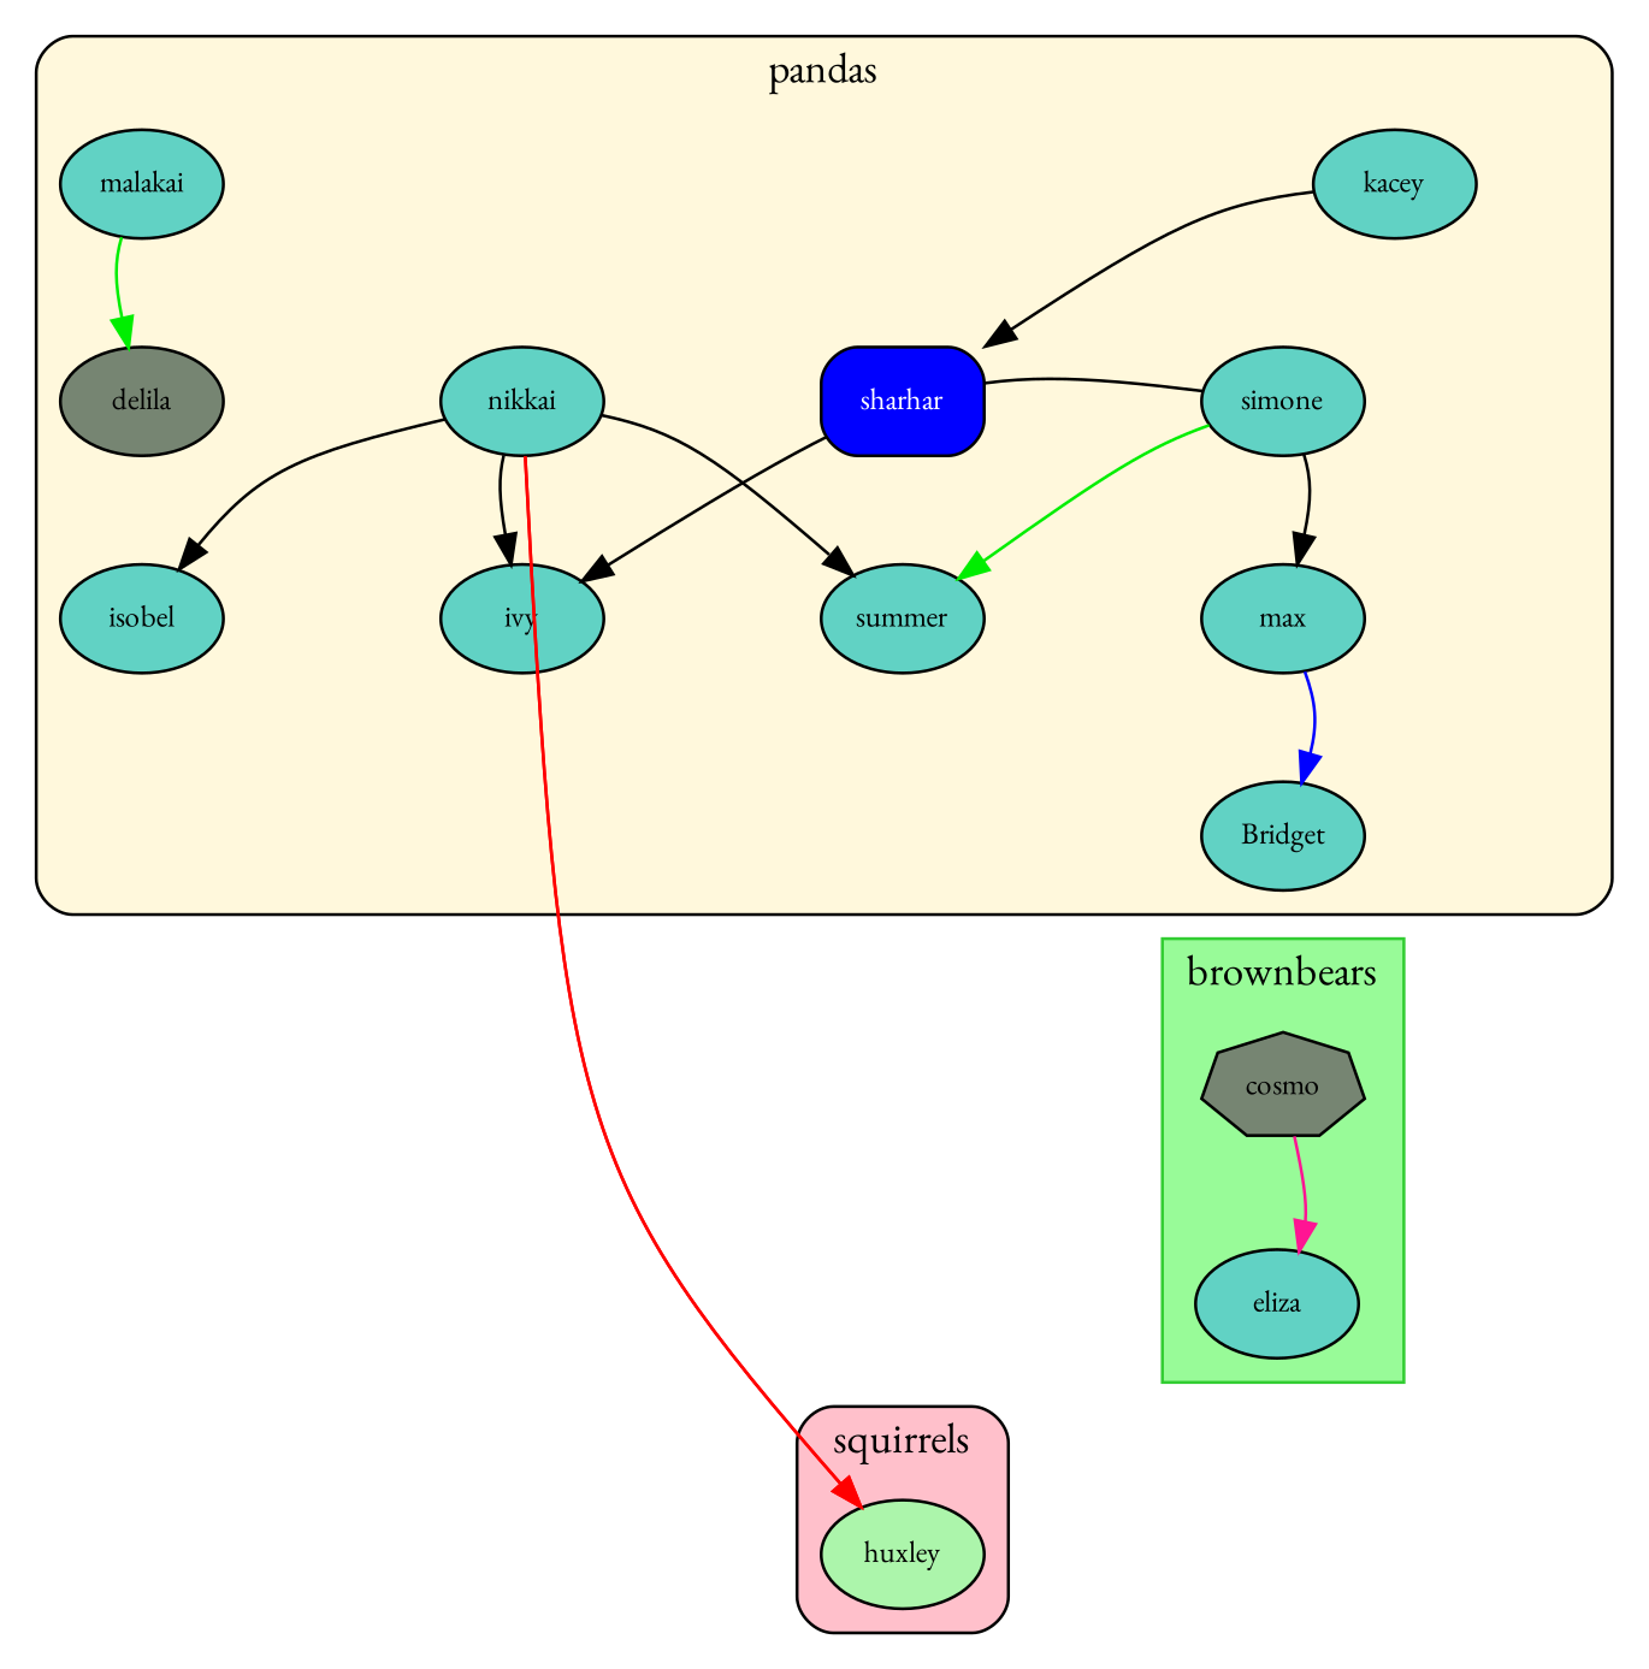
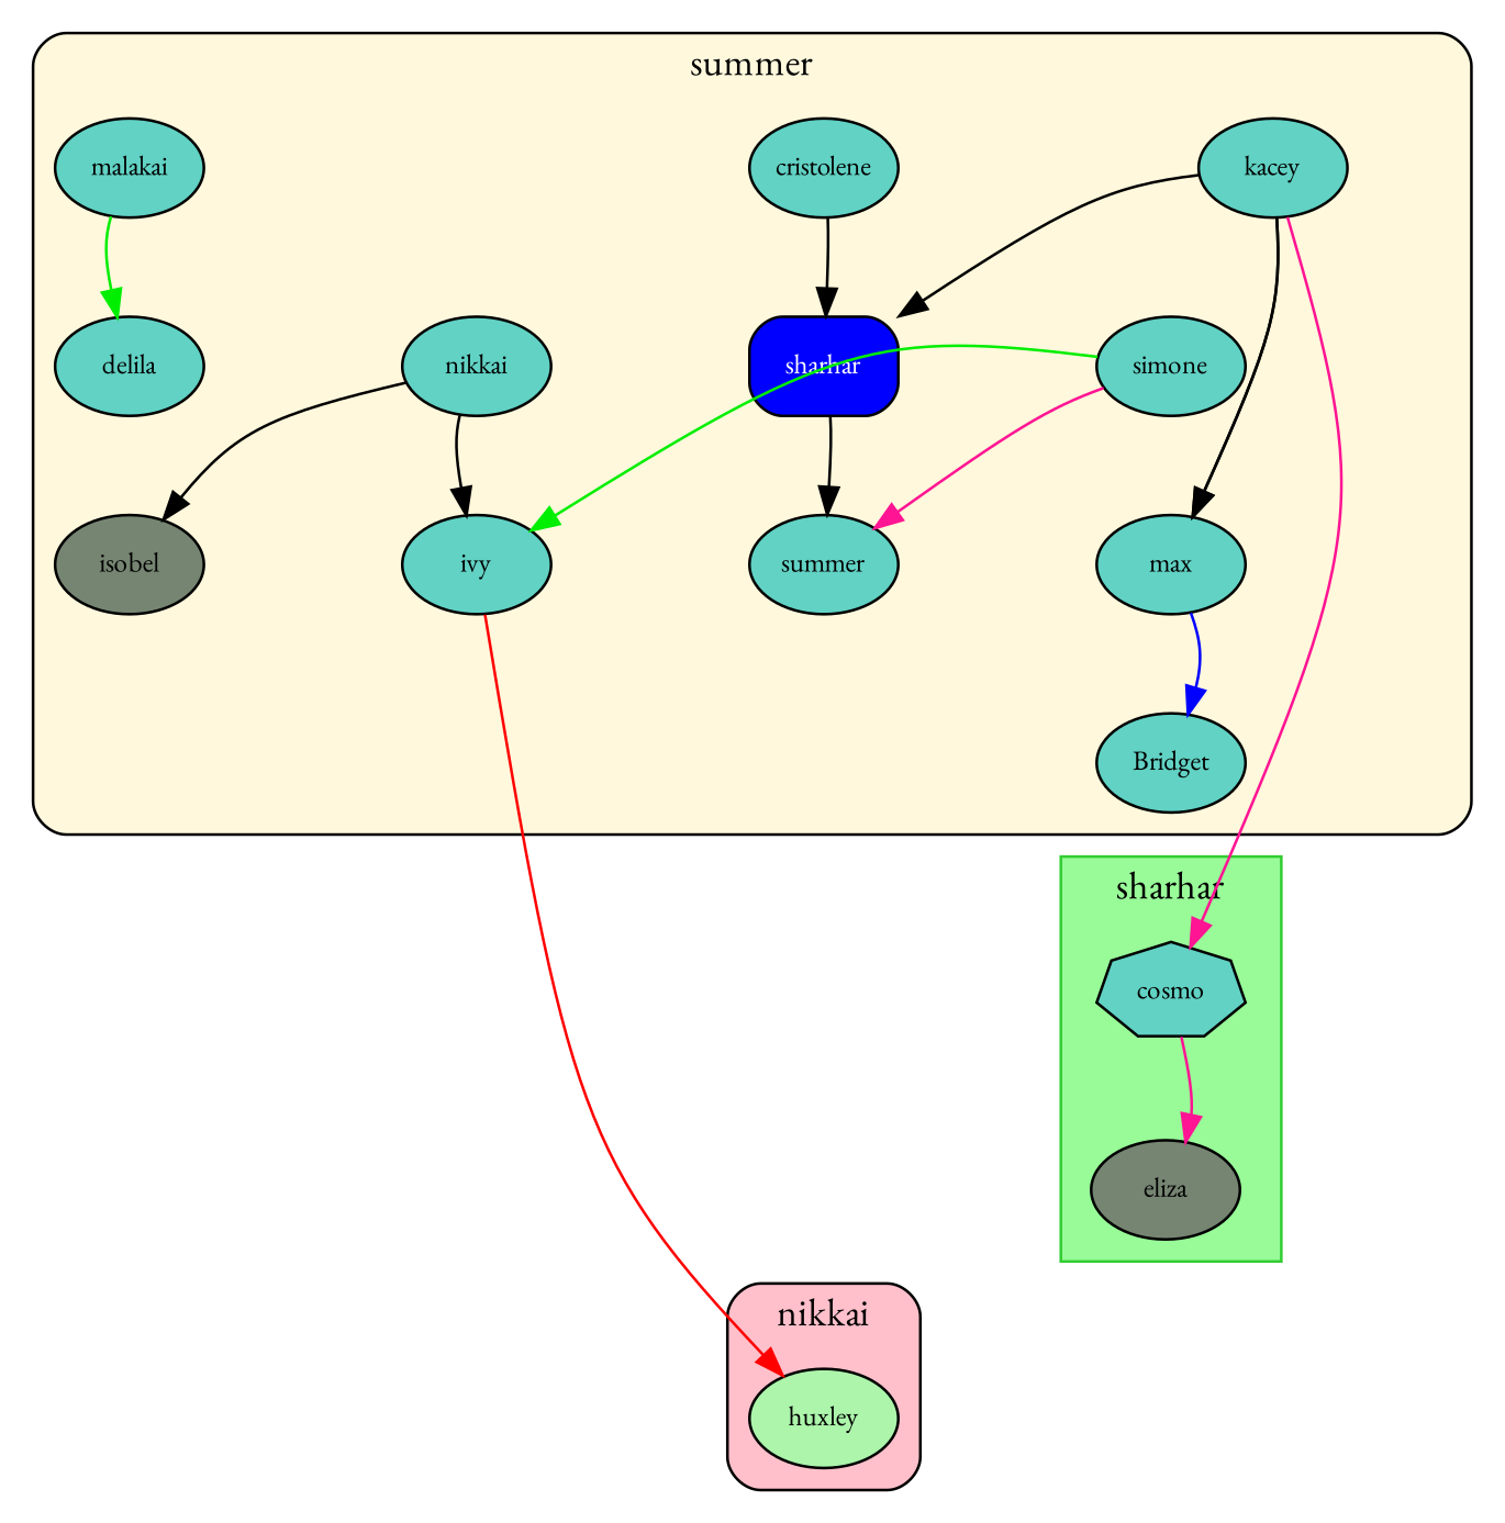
  digraph {
    concentrate=true
    fontname="EB Garamond"
    nodesep=1
    rankdir=TB
    splines=curved
    node [fillcolor="#61d2c4" fixedsize=true fontname="EB Garamond" fontsize=10 margin=0.1 shape=ellipse style="filled,rounded"]
    edge [fontname="EB Garamond"]
-   n1 [fillcolor="#768572" label=delila]
+   n1 [label=delila]
+   n2 [label=cristolene]
    n3 [label=nikkai]
    n4 [label=malakai]
    n5 [label=max]
    n6 [label=Bridget]
    n7 [label=simone]
    n8 [fillcolor=blue fontcolor=white label=sharhar shape=rect]
-   n9 [label=isobel]
+   n9 [fillcolor="#768572" label=isobel]
    n10 [label=kacey]
    n11 [label=summer]
    n12 [label=ivy]
    n13 [fillcolor="#acf5ab" label=huxley]
-   n14 [label=eliza]
-   n15 [fillcolor="#768572" label=cosmo shape=septagon style=filled]
+   n14 [fillcolor="#768572" label=eliza]
+   n15 [label=cosmo shape=septagon style=filled]
    subgraph cluster_1 {
      bgcolor=cornsilk1
-     label=pandas
+     label=summer
      rank=source
      rankdir=TP
      style=rounded
      n1
+     n2
      n3
      n4
      n5
      n6
      n7
      n8
      n9
      n10
      n11
      n12
    }
    subgraph cluster_2 {
      bgcolor=pink
-     label=squirrels
+     label=nikkai
      rankdir=TP
      style=rounded
      n13
    }
    subgraph cluster_3 {
      bgcolor=palegreen
      color=limegreen
-     label=brownbears
+     label=sharhar
      rankdir=TP
      n14
      n15
    }
+   n2 -> n8
    n3 -> n9
    n3 -> n12
    n4 -> n1 [color=green2]
    n5 -> n6 [color=blue]
    n6 -> n15 [style=invis]
-   n7 -> n5
-   n7 -> n11 [color=green2]
-   n7 -> n12 [color=black]
-   n3 -> n11
+   n10 -> n5
+   n7 -> n11 [color=deeppink]
+   n7 -> n12 [color=green2]
+   n8 -> n11
    n10 -> n8
+   n10 -> n15 [color=deeppink]
    n11 -> n15 [style=invis]
-   n3 -> n13 [color=red]
+   n12 -> n13 [color=red]
    n14 -> n13 [style=invis]
    n15 -> n14 [color=deeppink]
  }
